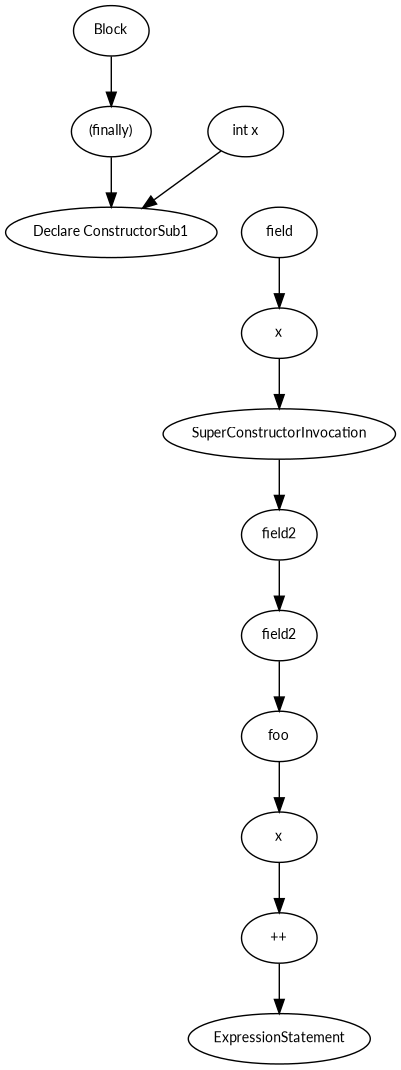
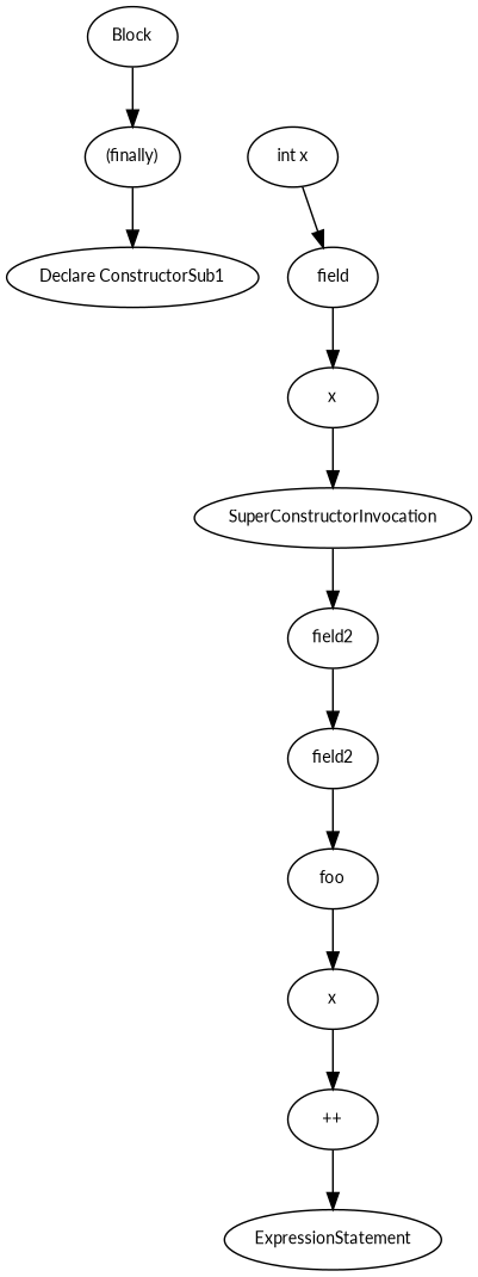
  digraph {
    fontname=Lato
    node [fontname=Lato fontsize=10]
    edge [fontname=Lato]
    n1 [label=x]
    n2 [label="++"]
    n3 [label=ExpressionStatement]
    n4 [label=Block]
    n5 [label="(finally)"]
    n6 [label="Declare ConstructorSub1"]
    n7 [label=SuperConstructorInvocation]
    n8 [label=field2]
    n9 [label=field2]
    n10 [label=foo]
    n11 [label=x]
    n12 [label=field]
    n13 [label="int x"]
    n1 -> n2
    n2 -> n3
    n4 -> n5
    n5 -> n6
    n7 -> n8
    n8 -> n9
    n9 -> n10
    n10 -> n1
    n11 -> n7
    n12 -> n11
-   n13 -> n6
+   n13 -> n12
  }
